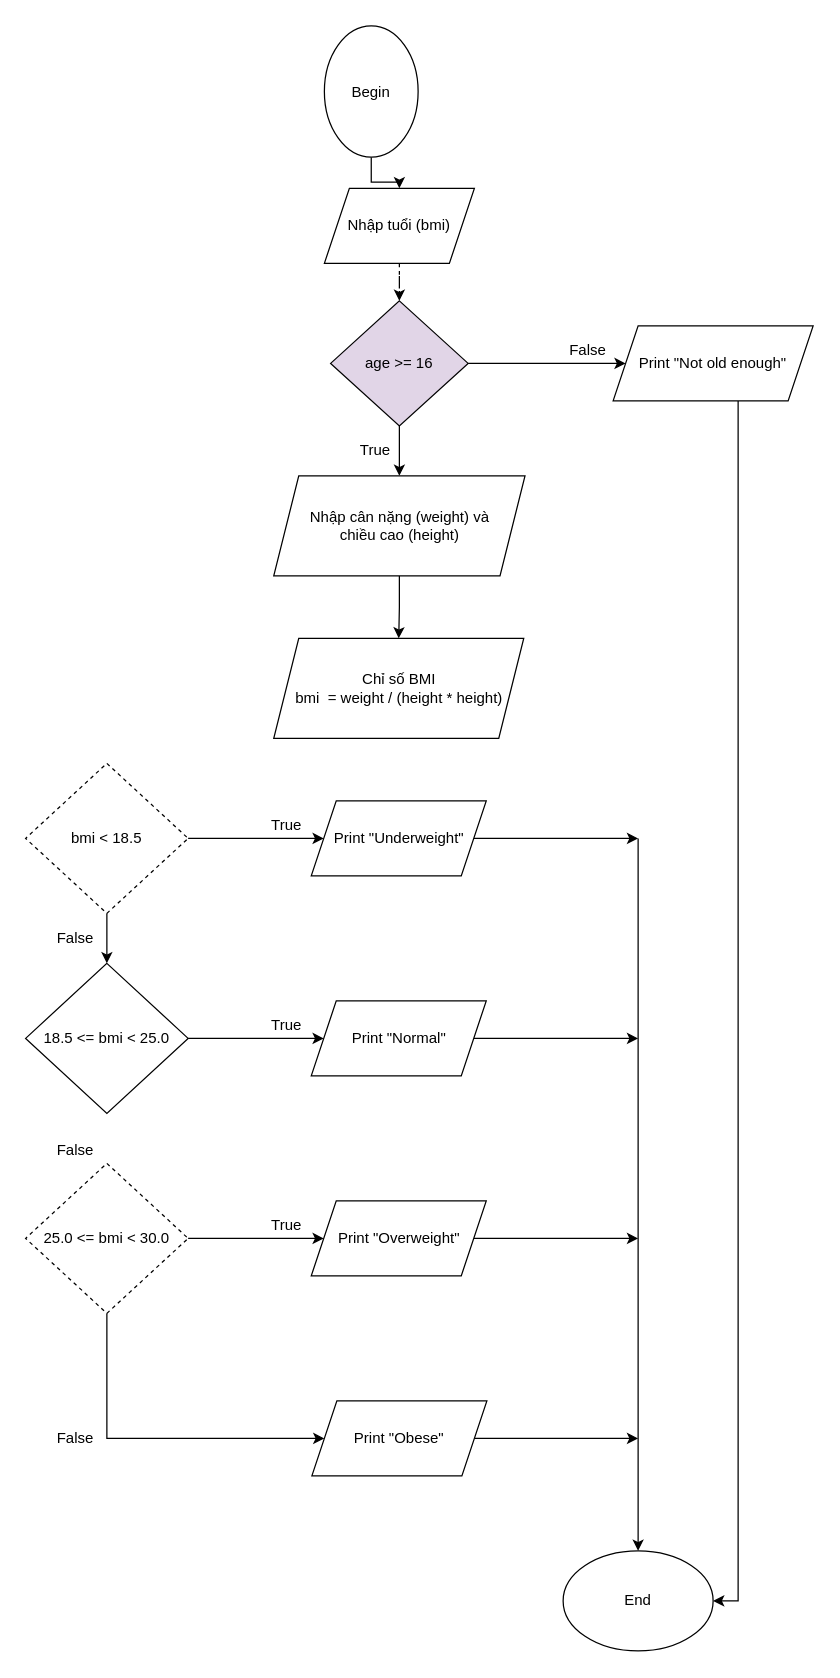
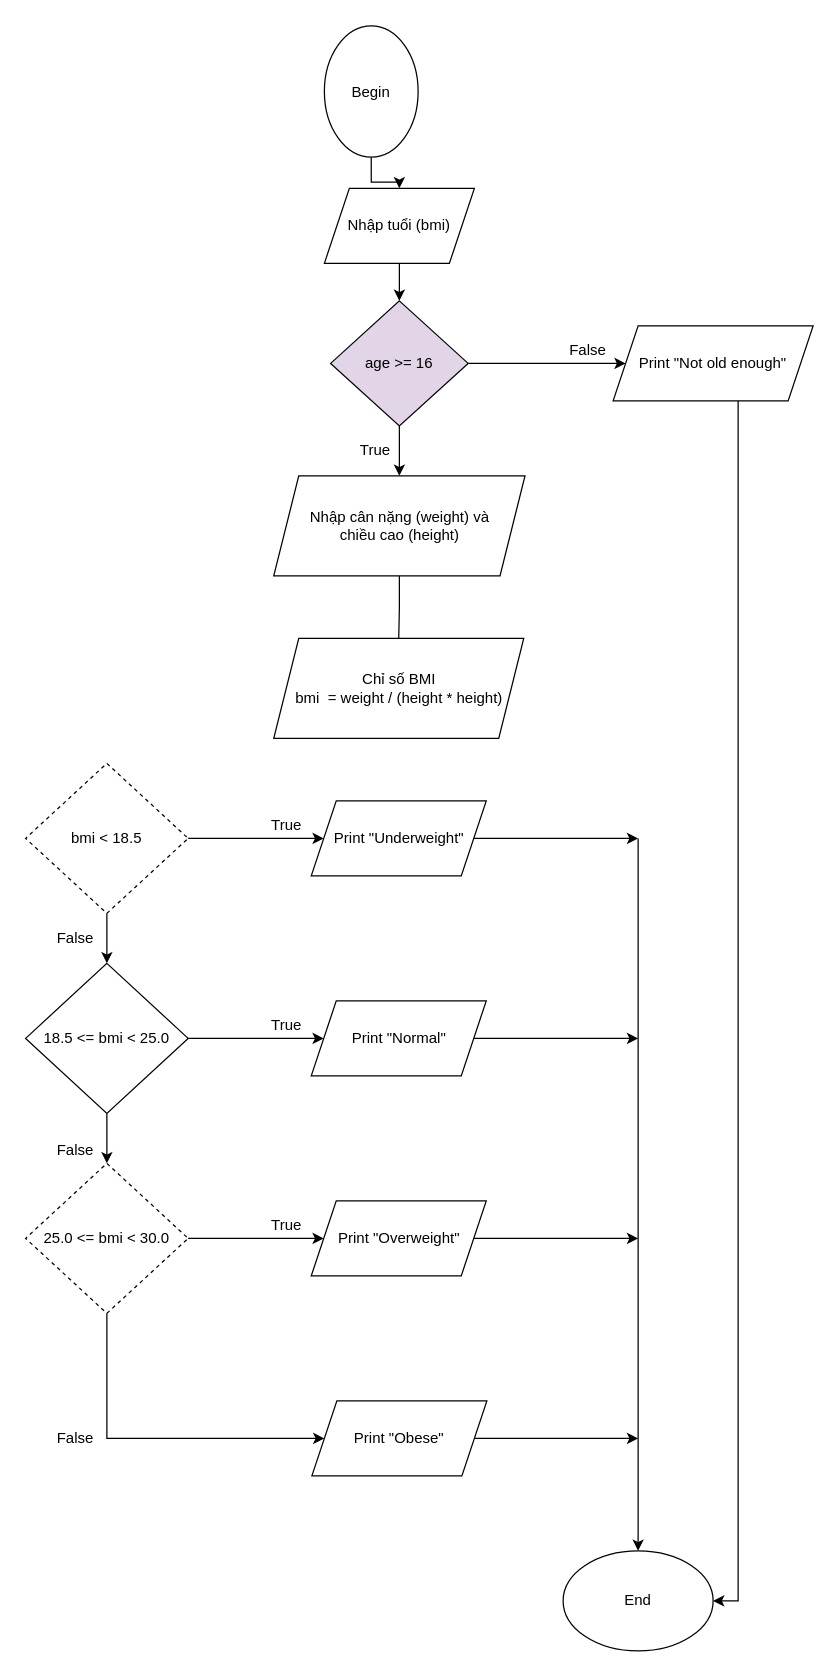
  <mxCell id="0" />
  <mxCell id="1" parent="0" />
  <mxCell id="2" style="edgeStyle=orthogonalEdgeStyle;rounded=0;orthogonalLoop=1;jettySize=auto;html=1;entryX=0.5;entryY=0;entryDx=0;entryDy=0;" parent="1" source="3" target="5" edge="1"><mxGeometry relative="1" as="geometry" /></mxCell>
  <mxCell id="3" value="Begin" style="ellipse;whiteSpace=wrap;html=1;" parent="1" vertex="1"><mxGeometry x="259" y="20" width="75" height="105" as="geometry" /></mxCell>
- <mxCell id="4" style="edgeStyle=orthogonalEdgeStyle;rounded=0;orthogonalLoop=1;jettySize=auto;html=1;entryX=0.5;entryY=0;entryDx=0;entryDy=0;dashed=1;" parent="1" source="5" target="8" edge="1"><mxGeometry relative="1" as="geometry" /></mxCell>
+ <mxCell id="4" style="edgeStyle=orthogonalEdgeStyle;rounded=0;orthogonalLoop=1;jettySize=auto;html=1;entryX=0.5;entryY=0;entryDx=0;entryDy=0;" parent="1" source="5" target="8" edge="1"><mxGeometry relative="1" as="geometry" /></mxCell>
  <mxCell id="5" value="Nhập tuổi (bmi)" style="shape=parallelogram;perimeter=parallelogramPerimeter;whiteSpace=wrap;html=1;fixedSize=1;" parent="1" vertex="1"><mxGeometry x="259" y="150" width="120" height="60" as="geometry" /></mxCell>
  <mxCell id="6" style="edgeStyle=orthogonalEdgeStyle;rounded=0;orthogonalLoop=1;jettySize=auto;html=1;entryX=0.5;entryY=0;entryDx=0;entryDy=0;" parent="1" source="8" target="10" edge="1"><mxGeometry relative="1" as="geometry" /></mxCell>
  <mxCell id="7" style="edgeStyle=orthogonalEdgeStyle;rounded=0;orthogonalLoop=1;jettySize=auto;html=1;entryX=0;entryY=0.5;entryDx=0;entryDy=0;" parent="1" source="8" target="13" edge="1"><mxGeometry relative="1" as="geometry"><mxPoint x="420" y="360" as="targetPoint" /></mxGeometry></mxCell>
  <mxCell id="8" value="age &amp;gt;= 16" style="rhombus;whiteSpace=wrap;html=1;fillColor=#e1d5e7;" parent="1" vertex="1"><mxGeometry x="264" y="240" width="110" height="100" as="geometry" /></mxCell>
- <mxCell id="9" style="edgeStyle=orthogonalEdgeStyle;rounded=0;orthogonalLoop=1;jettySize=auto;html=1;" parent="1" source="10" target="15" edge="1"><mxGeometry relative="1" as="geometry" /></mxCell>
+ <mxCell id="9" style="edgeStyle=orthogonalEdgeStyle;rounded=0;orthogonalLoop=1;jettySize=auto;html=1;endArrow=none;" parent="1" source="10" target="15" edge="1"><mxGeometry relative="1" as="geometry" /></mxCell>
  <mxCell id="10" value="Nhập cân nặng (weight) và &lt;br&gt;chiều cao (height)" style="shape=parallelogram;perimeter=parallelogramPerimeter;whiteSpace=wrap;html=1;fixedSize=1;" parent="1" vertex="1"><mxGeometry x="218.5" y="380" width="201" height="80" as="geometry" /></mxCell>
  <mxCell id="11" value="True" style="text;html=1;strokeColor=none;fillColor=none;align=center;verticalAlign=middle;whiteSpace=wrap;rounded=0;" parent="1" vertex="1"><mxGeometry x="280" y="350" width="40" height="20" as="geometry" /></mxCell>
  <mxCell id="12" style="edgeStyle=orthogonalEdgeStyle;rounded=0;orthogonalLoop=1;jettySize=auto;html=1;entryX=1;entryY=0.5;entryDx=0;entryDy=0;" edge="1" parent="1" source="13" target="33"><mxGeometry relative="1" as="geometry"><mxPoint x="610" y="1330" as="targetPoint" /><Array as="points"><mxPoint x="590" y="1280" /></Array></mxGeometry></mxCell>
  <mxCell id="13" value="Print &quot;Not old enough&quot;" style="shape=parallelogram;perimeter=parallelogramPerimeter;whiteSpace=wrap;html=1;fixedSize=1;" parent="1" vertex="1"><mxGeometry x="490" y="260" width="160" height="60" as="geometry" /></mxCell>
  <mxCell id="14" value="False" style="text;html=1;strokeColor=none;fillColor=none;align=center;verticalAlign=middle;whiteSpace=wrap;rounded=0;" parent="1" vertex="1"><mxGeometry x="450" y="270" width="40" height="20" as="geometry" /></mxCell>
  <mxCell id="15" value="Chỉ số BMI&lt;br&gt;bmi&amp;nbsp; = weight / (height * height)" style="shape=parallelogram;perimeter=parallelogramPerimeter;whiteSpace=wrap;html=1;fixedSize=1;" parent="1" vertex="1"><mxGeometry x="218.5" y="510" width="200" height="80" as="geometry" /></mxCell>
  <mxCell id="16" value="" style="edgeStyle=orthogonalEdgeStyle;rounded=0;orthogonalLoop=1;jettySize=auto;html=1;" parent="1" source="18" target="20" edge="1"><mxGeometry relative="1" as="geometry" /></mxCell>
  <mxCell id="17" style="edgeStyle=orthogonalEdgeStyle;rounded=0;orthogonalLoop=1;jettySize=auto;html=1;entryX=0.5;entryY=0;entryDx=0;entryDy=0;" parent="1" source="18" target="23" edge="1"><mxGeometry relative="1" as="geometry" /></mxCell>
  <mxCell id="18" value="bmi &amp;lt; 18.5" style="rhombus;whiteSpace=wrap;html=1;dashed=1;" parent="1" vertex="1"><mxGeometry x="20" y="610" width="130" height="120" as="geometry" /></mxCell>
  <mxCell id="19" style="edgeStyle=orthogonalEdgeStyle;rounded=0;orthogonalLoop=1;jettySize=auto;html=1;" parent="1" source="20" edge="1"><mxGeometry relative="1" as="geometry"><mxPoint x="510" y="670" as="targetPoint" /></mxGeometry></mxCell>
  <mxCell id="20" value="Print &quot;Underweight&quot;" style="shape=parallelogram;perimeter=parallelogramPerimeter;whiteSpace=wrap;html=1;fixedSize=1;" parent="1" vertex="1"><mxGeometry x="248.5" y="640" width="140" height="60" as="geometry" /></mxCell>
+ <mxCell id="21" style="edgeStyle=orthogonalEdgeStyle;rounded=0;orthogonalLoop=1;jettySize=auto;html=1;entryX=0.5;entryY=0;entryDx=0;entryDy=0;" parent="1" source="23" target="26" edge="1"><mxGeometry relative="1" as="geometry" /></mxCell>
  <mxCell id="22" style="edgeStyle=orthogonalEdgeStyle;rounded=0;orthogonalLoop=1;jettySize=auto;html=1;entryX=0;entryY=0.5;entryDx=0;entryDy=0;" parent="1" source="23" target="28" edge="1"><mxGeometry relative="1" as="geometry" /></mxCell>
  <mxCell id="23" value="18.5 &amp;lt;= bmi &amp;lt; 25.0" style="rhombus;whiteSpace=wrap;html=1;" parent="1" vertex="1"><mxGeometry x="20" y="770" width="130" height="120" as="geometry" /></mxCell>
  <mxCell id="24" style="edgeStyle=orthogonalEdgeStyle;rounded=0;orthogonalLoop=1;jettySize=auto;html=1;" parent="1" source="26" target="30" edge="1"><mxGeometry relative="1" as="geometry" /></mxCell>
  <mxCell id="25" style="edgeStyle=orthogonalEdgeStyle;rounded=0;orthogonalLoop=1;jettySize=auto;html=1;entryX=0;entryY=0.5;entryDx=0;entryDy=0;" parent="1" source="26" target="32" edge="1"><mxGeometry relative="1" as="geometry"><Array as="points"><mxPoint x="85" y="1150" /></Array></mxGeometry></mxCell>
  <mxCell id="26" value="25.0 &amp;lt;= bmi &amp;lt; 30.0" style="rhombus;whiteSpace=wrap;html=1;dashed=1;" parent="1" vertex="1"><mxGeometry x="20" y="930" width="130" height="120" as="geometry" /></mxCell>
  <mxCell id="27" style="edgeStyle=orthogonalEdgeStyle;rounded=0;orthogonalLoop=1;jettySize=auto;html=1;" parent="1" source="28" edge="1"><mxGeometry relative="1" as="geometry"><mxPoint x="510" y="830" as="targetPoint" /></mxGeometry></mxCell>
  <mxCell id="28" value="Print &quot;Normal&quot;" style="shape=parallelogram;perimeter=parallelogramPerimeter;whiteSpace=wrap;html=1;fixedSize=1;" parent="1" vertex="1"><mxGeometry x="248.5" y="800" width="140" height="60" as="geometry" /></mxCell>
  <mxCell id="29" style="edgeStyle=orthogonalEdgeStyle;rounded=0;orthogonalLoop=1;jettySize=auto;html=1;" parent="1" source="30" edge="1"><mxGeometry relative="1" as="geometry"><mxPoint x="510" y="990" as="targetPoint" /></mxGeometry></mxCell>
  <mxCell id="30" value="Print &quot;Overweight&quot;" style="shape=parallelogram;perimeter=parallelogramPerimeter;whiteSpace=wrap;html=1;fixedSize=1;" parent="1" vertex="1"><mxGeometry x="248.5" y="960" width="140" height="60" as="geometry" /></mxCell>
  <mxCell id="31" style="edgeStyle=orthogonalEdgeStyle;rounded=0;orthogonalLoop=1;jettySize=auto;html=1;" parent="1" source="32" edge="1"><mxGeometry relative="1" as="geometry"><mxPoint x="510" y="1150" as="targetPoint" /></mxGeometry></mxCell>
  <mxCell id="32" value="Print &quot;Obese&quot;" style="shape=parallelogram;perimeter=parallelogramPerimeter;whiteSpace=wrap;html=1;fixedSize=1;" parent="1" vertex="1"><mxGeometry x="249" y="1120" width="140" height="60" as="geometry" /></mxCell>
  <mxCell id="33" value="End" style="ellipse;whiteSpace=wrap;html=1;" parent="1" vertex="1"><mxGeometry x="450" y="1240" width="120" height="80" as="geometry" /></mxCell>
  <mxCell id="34" value="False" style="text;html=1;strokeColor=none;fillColor=none;align=center;verticalAlign=middle;whiteSpace=wrap;rounded=0;" parent="1" vertex="1"><mxGeometry x="40" y="740" width="40" height="20" as="geometry" /></mxCell>
  <mxCell id="35" value="False" style="text;html=1;strokeColor=none;fillColor=none;align=center;verticalAlign=middle;whiteSpace=wrap;rounded=0;" parent="1" vertex="1"><mxGeometry x="40" y="910" width="40" height="20" as="geometry" /></mxCell>
  <mxCell id="36" value="False" style="text;html=1;strokeColor=none;fillColor=none;align=center;verticalAlign=middle;whiteSpace=wrap;rounded=0;" parent="1" vertex="1"><mxGeometry x="40" y="1140" width="40" height="20" as="geometry" /></mxCell>
  <mxCell id="37" value="True" style="text;html=1;strokeColor=none;fillColor=none;align=center;verticalAlign=middle;whiteSpace=wrap;rounded=0;" parent="1" vertex="1"><mxGeometry x="209" y="970" width="40" height="20" as="geometry" /></mxCell>
  <mxCell id="38" value="True" style="text;html=1;strokeColor=none;fillColor=none;align=center;verticalAlign=middle;whiteSpace=wrap;rounded=0;" parent="1" vertex="1"><mxGeometry x="209" y="810" width="40" height="20" as="geometry" /></mxCell>
  <mxCell id="39" value="True" style="text;html=1;strokeColor=none;fillColor=none;align=center;verticalAlign=middle;whiteSpace=wrap;rounded=0;" parent="1" vertex="1"><mxGeometry x="209" y="650" width="40" height="20" as="geometry" /></mxCell>
  <mxCell id="40" value="" style="endArrow=classic;html=1;entryX=0.5;entryY=0;entryDx=0;entryDy=0;" edge="1" parent="1" target="33"><mxGeometry width="50" height="50" relative="1" as="geometry"><mxPoint x="510" y="670" as="sourcePoint" /><mxPoint x="460" y="700" as="targetPoint" /></mxGeometry></mxCell>
